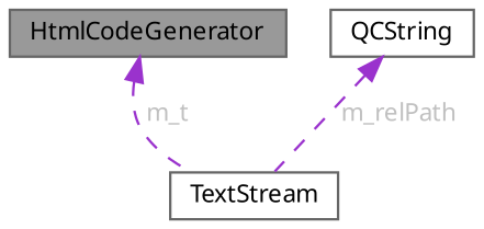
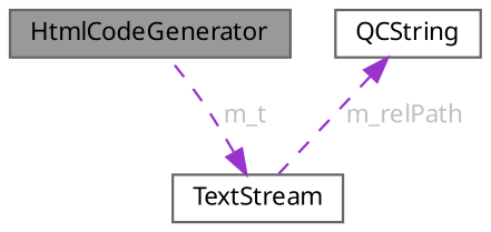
  digraph {
    fontname="Noto Sans"
    node [color=gray40 fillcolor=white fontname="Noto Sans" fontsize=10 shape=box style=filled]
    edge [color=darkorchid3 dir=back fontcolor=grey fontname="Noto Sans" fontsize=10 labelfontname=Helvetica labelfontsize=10 style=dashed]
    n1 [fillcolor=grey60 fontcolor=black height=0.2 label=HtmlCodeGenerator width=0.4]
    n2 [height=0.2 label=TextStream width=0.4]
    n3 [height=0.2 label=QCString width=0.4]
-   n1 -> n2 [label=" m_t"]
+   n2 -> n1 [label=" m_t"]
    n3 -> n2 [label=" m_relPath"]
  }
